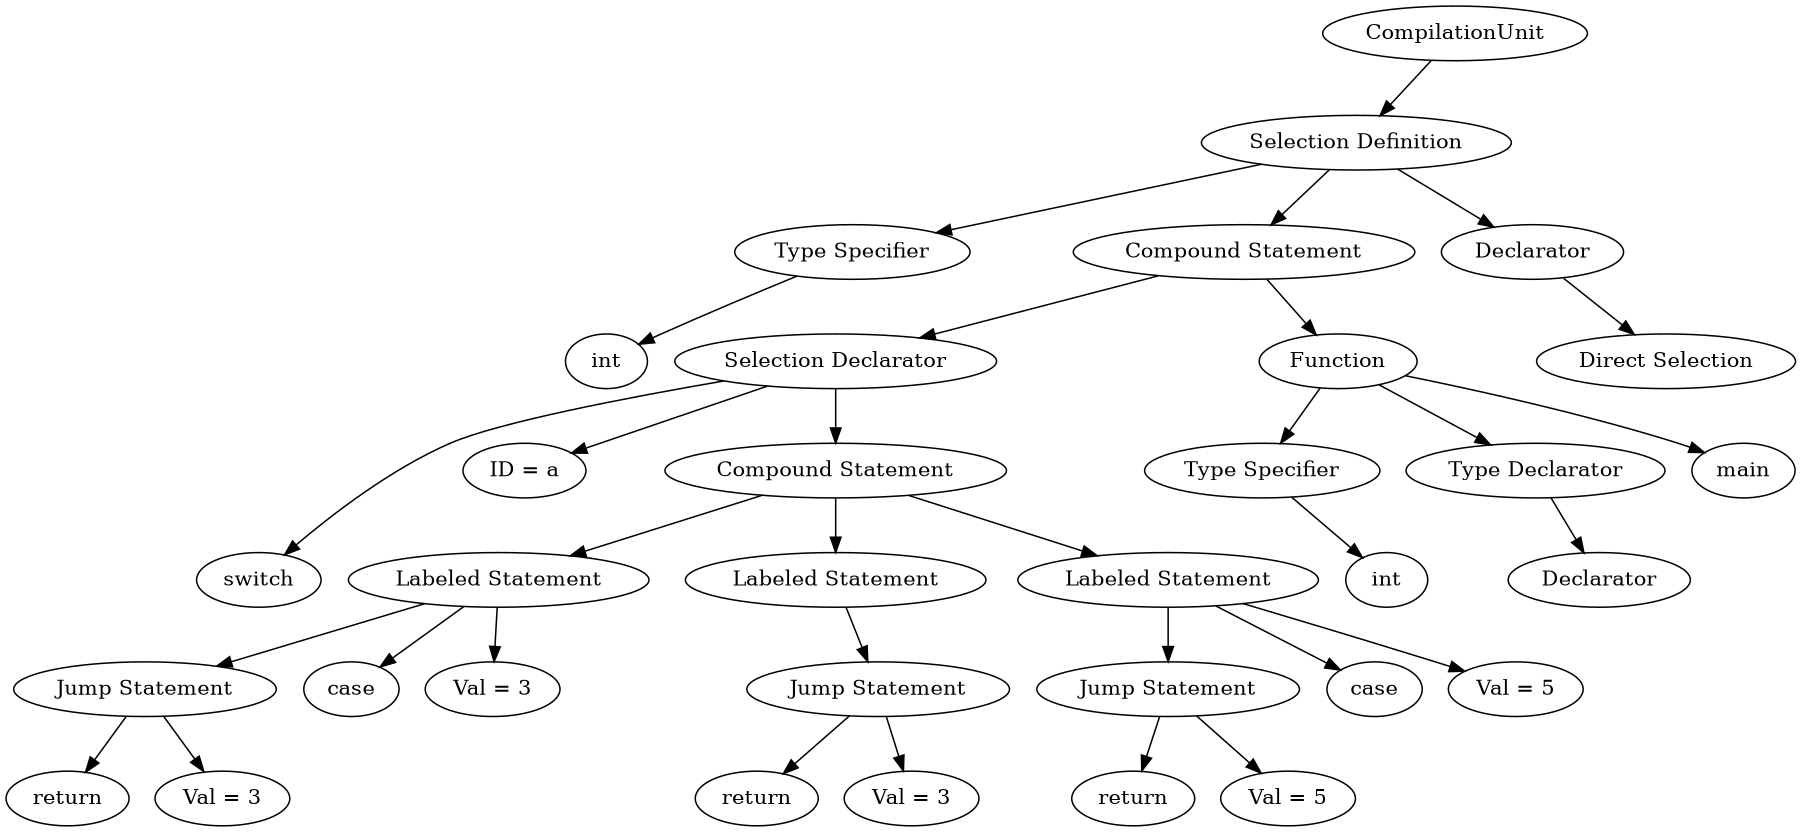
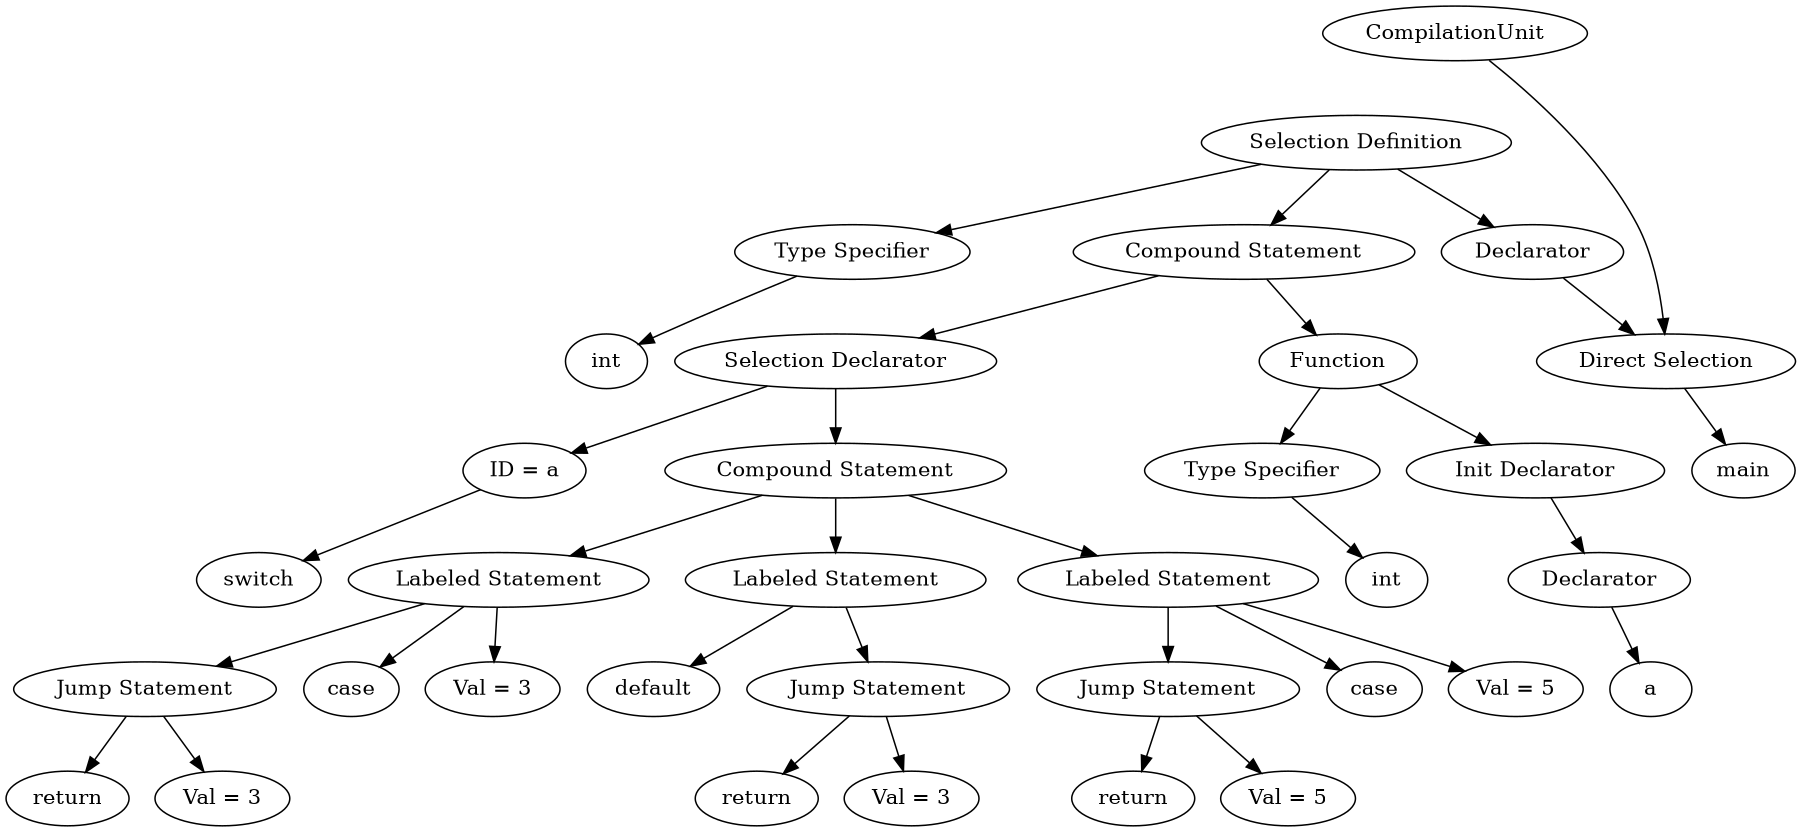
  digraph {
    n1 [label=CompilationUnit]
    n2 [label="Selection Definition"]
    n3 [label="Type Specifier"]
    n4 [label=Declarator]
    n5 [label="Compound Statement"]
    n6 [label=int]
    n7 [label="Direct Selection"]
    n8 [label=Function]
    n9 [label="Selection Declarator"]
    n10 [label=main]
    n11 [label="Type Specifier"]
-   n12 [label="Type Declarator"]
+   n12 [label="Init Declarator"]
    n13 [label=switch]
    n14 [label="ID = a"]
    n15 [label="Compound Statement"]
    n16 [label=int]
    n17 [label=Declarator]
+   n18 [label=a]
    n19 [label="Labeled Statement"]
    n20 [label="Labeled Statement"]
    n21 [label="Labeled Statement"]
    n22 [label=case]
    n23 [label="Val = 5"]
    n24 [label="Jump Statement"]
    n25 [label=case]
    n26 [label="Val = 3"]
    n27 [label="Jump Statement"]
+   n28 [label=default]
    n29 [label="Jump Statement"]
    n30 [label=return]
    n31 [label="Val = 5"]
    n32 [label=return]
    n33 [label="Val = 3"]
    n34 [label=return]
    n35 [label="Val = 3"]
-   n1 -> n2
+   n1 -> n7
    n2 -> n3
    n2 -> n4
    n2 -> n5
    n3 -> n6
    n4 -> n7
    n5 -> n8
    n5 -> n9
-   n8 -> n10
+   n7 -> n10
    n8 -> n11
    n8 -> n12
-   n9 -> n13
+   n14 -> n13
    n9 -> n14
    n9 -> n15
    n11 -> n16
    n12 -> n17
    n15 -> n19
    n15 -> n20
    n15 -> n21
+   n17 -> n18
    n19 -> n22
    n19 -> n23
    n19 -> n24
    n20 -> n25
    n20 -> n26
    n20 -> n27
+   n21 -> n28
    n21 -> n29
    n24 -> n30
    n24 -> n31
    n27 -> n32
    n27 -> n33
    n29 -> n34
    n29 -> n35
  }
